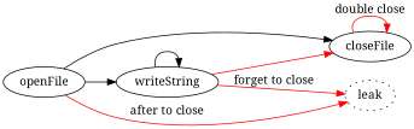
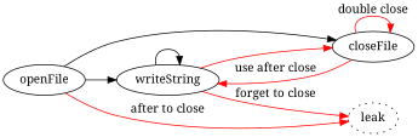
  digraph {
    fontname="Noto Serif"
    rankdir=LR
    node [fontname="Noto Serif"]
    edge [fontname="Noto Serif" color=red]
    n1 [label=openFile]
    n2 [label=writeString]
    n3 [label=closeFile]
    n4 [label=leak style=dotted]
    n1 -> n2 [color=""]
    n1 -> n3 [color=""]
    n1 -> n4 [label="after to close"]
    n2 -> n2 [color=""]
    n2 -> n3
    n2 -> n4 [label="forget to close"]
+   n3 -> n2 [label="use after close"]
    n3 -> n3 [label="double close"]
  }
